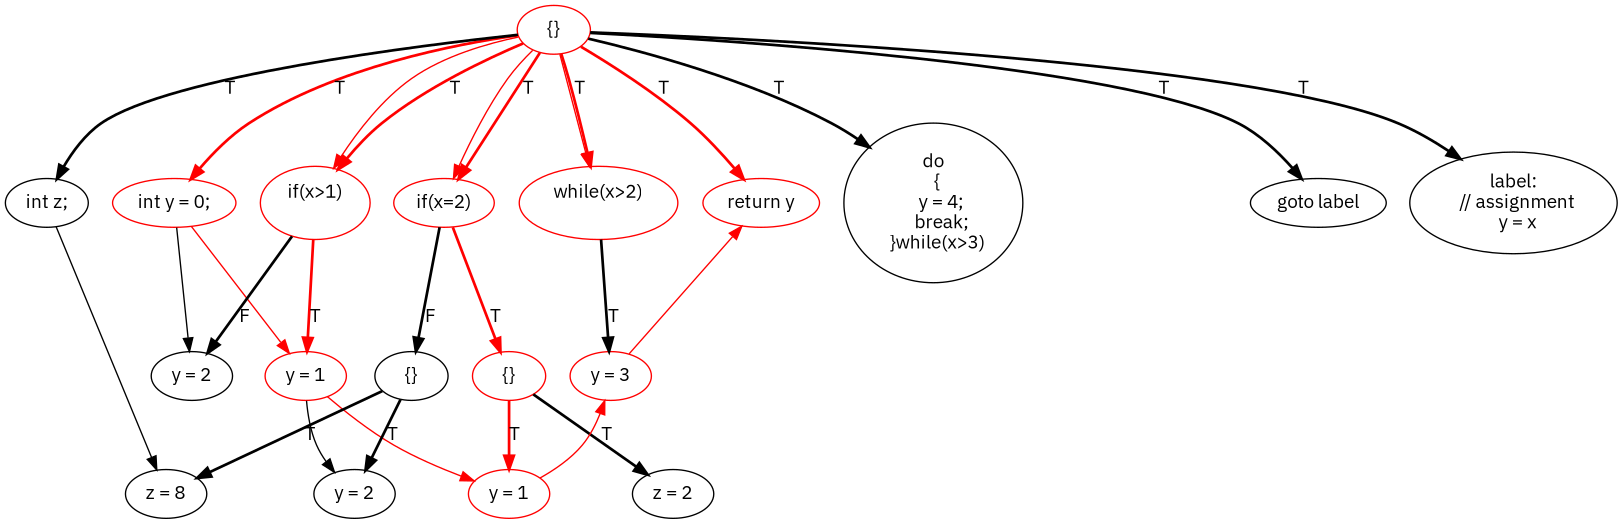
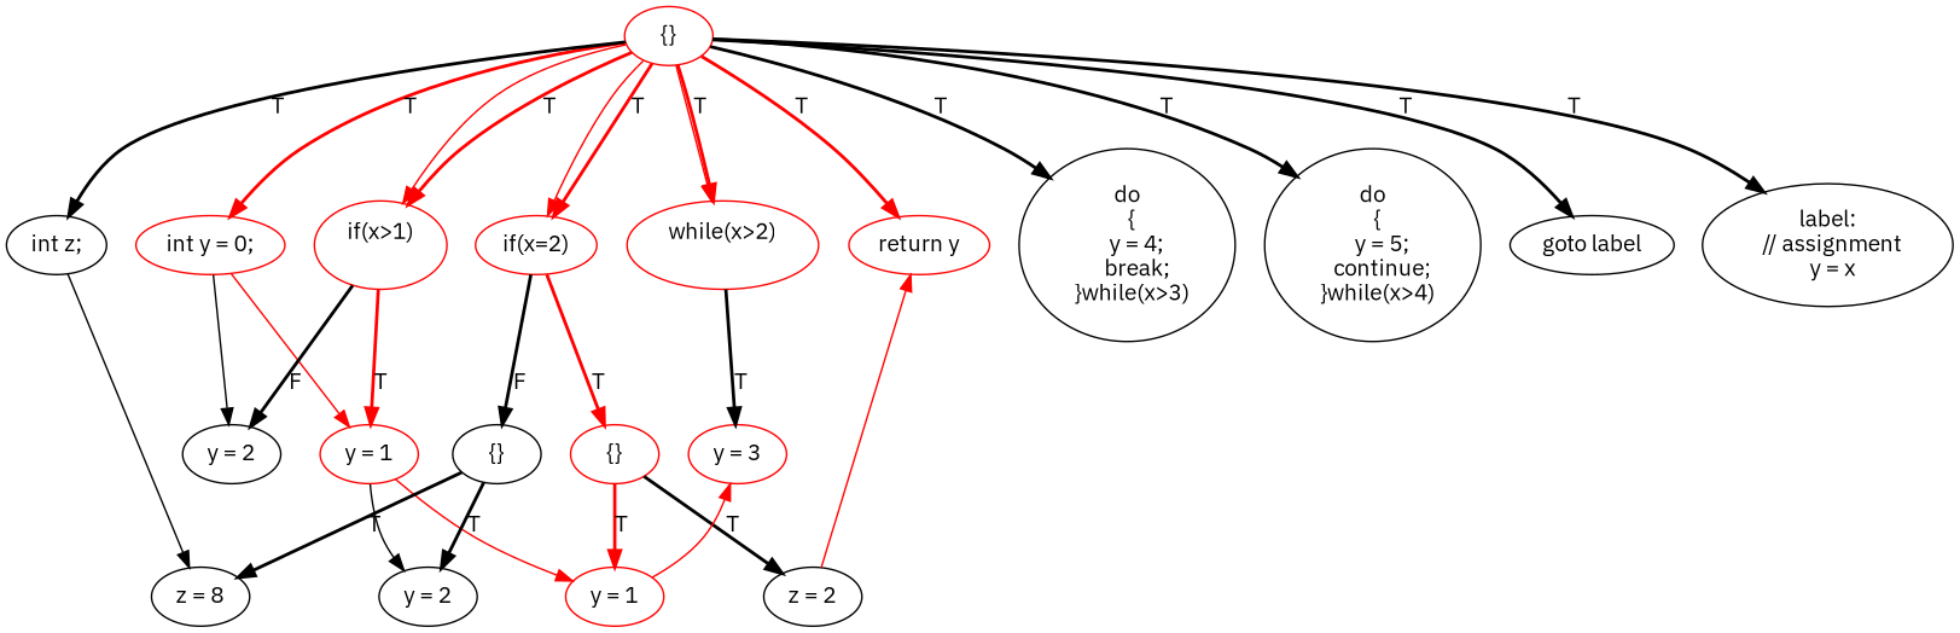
  digraph {
    fontname="IBM Plex Sans"
    rankdir=TD
    node [fontname="IBM Plex Sans"]
    edge [fontname="IBM Plex Sans" color=red style=bold]
    n1 [color=red label="int y = 0;"]
    n2 [label="int z;"]
    n3 [color=red label="if(x>1)\n    "]
    n4 [color=red label="if(x=2)"]
    n5 [color=red label="while(x>2)\n    "]
    n6 [color=red label="return y"]
    n7 [label="do\n  {\n    y = 4;\n    break;\n  }while(x>3)"]
+   n8 [label="do\n  {\n    y = 5;\n    continue;\n  }while(x>4)"]
    n9 [label="goto label"]
    n10 [label="label:\n  // assignment\n  y = x"]
    n11 [label="y = 2"]
    n12 [color=red label="y = 1"]
    n13 [color=red label="{}"]
    n14 [color=red label="y = 3"]
    n15 [label="{}"]
    n16 [label="z = 2"]
    n17 [label="z = 8"]
    n18 [color=red label="y = 1"]
    n19 [label="y = 2"]
    n20 [color=red label="{}"]
    subgraph sub_1 {
      rank=same
      n1
      n2
      n3
      n4
      n5
      n6
      n7
+     n8
      n9
      n10
    }
    subgraph sub_2 {
      rank=same
      n11
      n12
      n13
      n14
      n15
    }
    subgraph sub_3 {
      rank=same
      n16
      n17
      n18
      n19
    }
    n1 -> n11 [color="" style=""]
    n1 -> n12 [style=""]
    n2 -> n17 [color="" style=""]
    n3 -> n11 [label=F color=""]
    n3 -> n12 [label=T]
    n4 -> n13 [label=T]
    n4 -> n15 [label=F color=""]
    n5 -> n14 [color=black label=T]
    n12 -> n18 [style=""]
    n12 -> n19 [color="" style=""]
    n13 -> n16 [label=T color=""]
    n13 -> n18 [label=T]
-   n14 -> n6 [style=""]
+   n16 -> n6 [style=""]
    n15 -> n17 [label=T color=""]
    n15 -> n19 [label=T color=""]
    n18 -> n14 [style=""]
    n20 -> n1 [label=T]
    n20 -> n2 [label=T color=""]
    n20 -> n3 [label=T]
    n20 -> n3 [style=""]
    n20 -> n4 [label=T]
    n20 -> n4 [style=""]
    n20 -> n5 [label=T]
    n20 -> n5 [style=""]
    n20 -> n6 [label=T]
    n20 -> n7 [label=T color=""]
+   n20 -> n8 [label=T color=""]
    n20 -> n9 [label=T color=""]
    n20 -> n10 [label=T color=""]
  }
